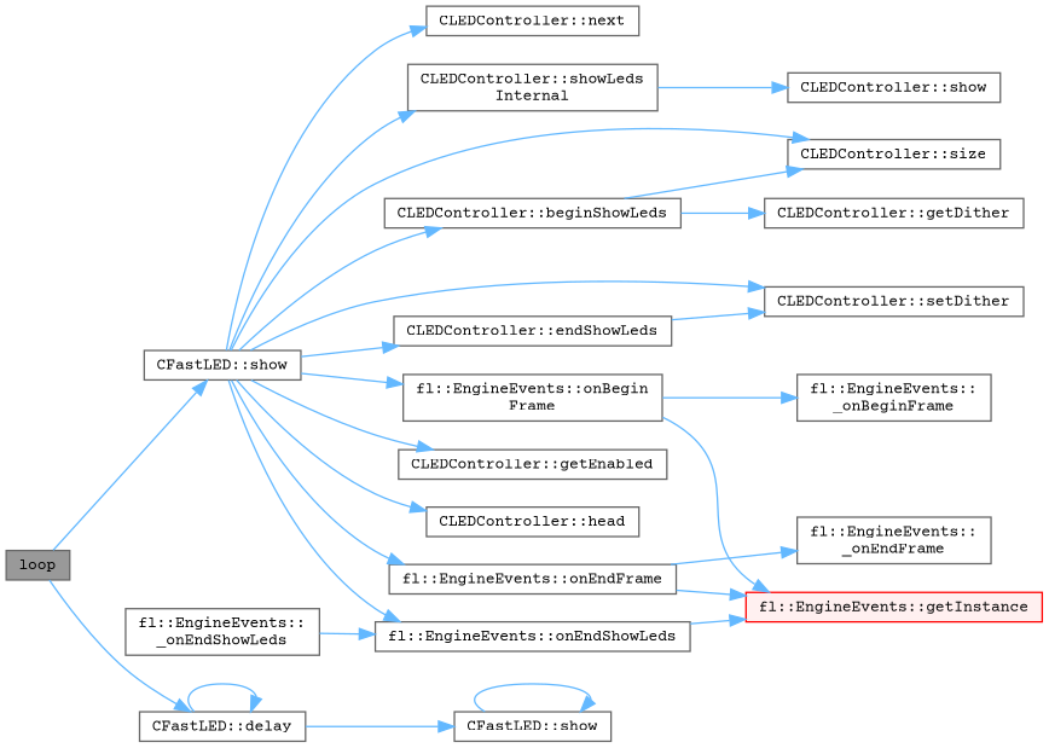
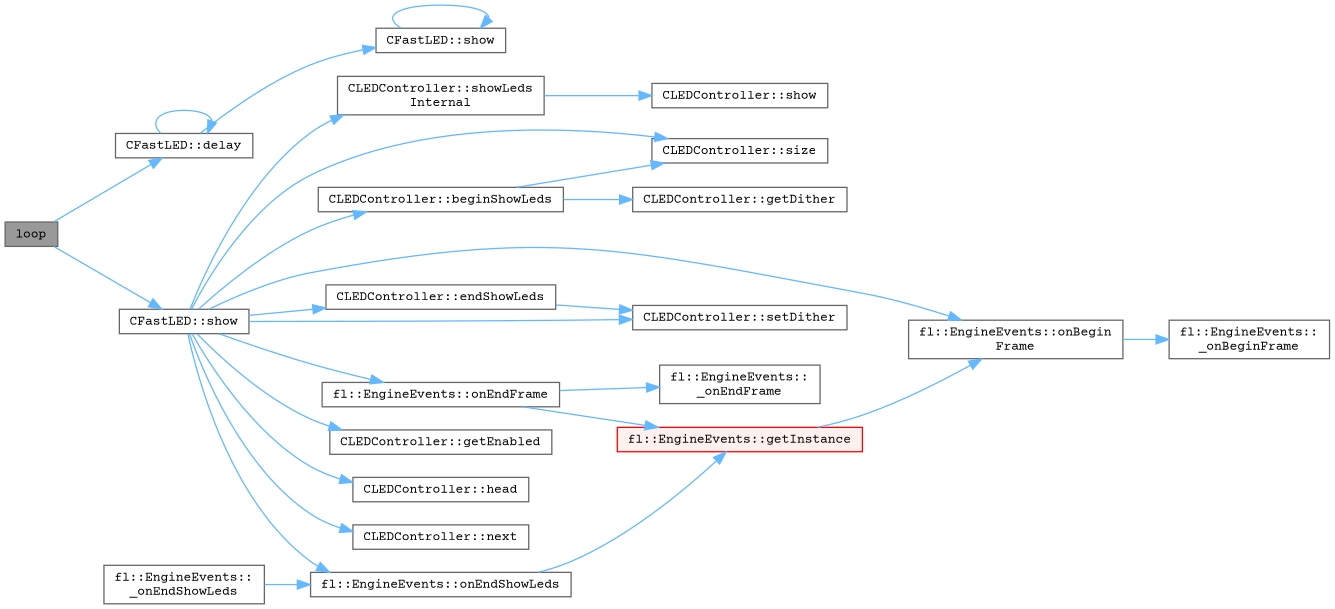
  digraph {
    fontname="Courier Prime"
    rankdir=LR
    node [color=grey40 fillcolor=white fontname="Courier Prime" fontsize=10 shape=box style=filled]
    edge [color=steelblue1 fontname="Courier Prime" fontsize=10 labelfontname=Helvetica labelfontsize=10 style=solid]
    n1 [color=gray40 fillcolor=grey60 fontcolor=black height=0.2 label=loop width=0.4]
    n2 [height=0.2 label="CFastLED::delay" width=0.4]
    n3 [height=0.2 label="CFastLED::show" width=0.4]
    n4 [height=0.2 label="CFastLED::show" width=0.4]
    n5 [height=0.2 label="CLEDController::beginShowLeds" width=0.4]
    n6 [height=0.2 label="CLEDController::size" width=0.4]
    n7 [height=0.2 label="CLEDController::endShowLeds" width=0.4]
    n8 [height=0.2 label="CLEDController::setDither" width=0.4]
    n9 [height=0.2 label="CLEDController::getEnabled" width=0.4]
    n10 [height=0.2 label="CLEDController::head" width=0.4]
    n11 [height=0.2 label="CLEDController::next" width=0.4]
    n12 [height=0.2 label="fl::EngineEvents::onBegin\lFrame" width=0.4]
    n13 [height=0.2 label="fl::EngineEvents::onEndFrame" width=0.4]
    n14 [height=0.2 label="fl::EngineEvents::onEndShowLeds" width=0.4]
    n15 [height=0.2 label="CLEDController::showLeds\lInternal" width=0.4]
    n16 [height=0.2 label="CLEDController::getDither" width=0.4]
    n17 [height=0.2 label="fl::EngineEvents::\l_onBeginFrame" width=0.4]
    n18 [color=red fillcolor="#FFF0F0" height=0.2 label="fl::EngineEvents::getInstance" width=0.4]
    n19 [height=0.2 label="fl::EngineEvents::\l_onEndFrame" width=0.4]
    n20 [height=0.2 label="CLEDController::show" width=0.4]
    n21 [height=0.2 label="fl::EngineEvents::\l_onEndShowLeds" width=0.4]
    n1 -> n2
    n1 -> n3
    n2 -> n2
    n2 -> n4
    n3 -> n5
    n3 -> n6
    n3 -> n7
    n3 -> n8
    n3 -> n9
    n3 -> n10
    n3 -> n11
    n3 -> n12
    n3 -> n13
    n3 -> n14
    n3 -> n15
    n4 -> n4
    n5 -> n6
    n5 -> n16
    n7 -> n8
    n12 -> n17
-   n12 -> n18
+   n18 -> n12
    n13 -> n18
    n13 -> n19
    n14 -> n18
    n15 -> n20
    n21 -> n14
  }
